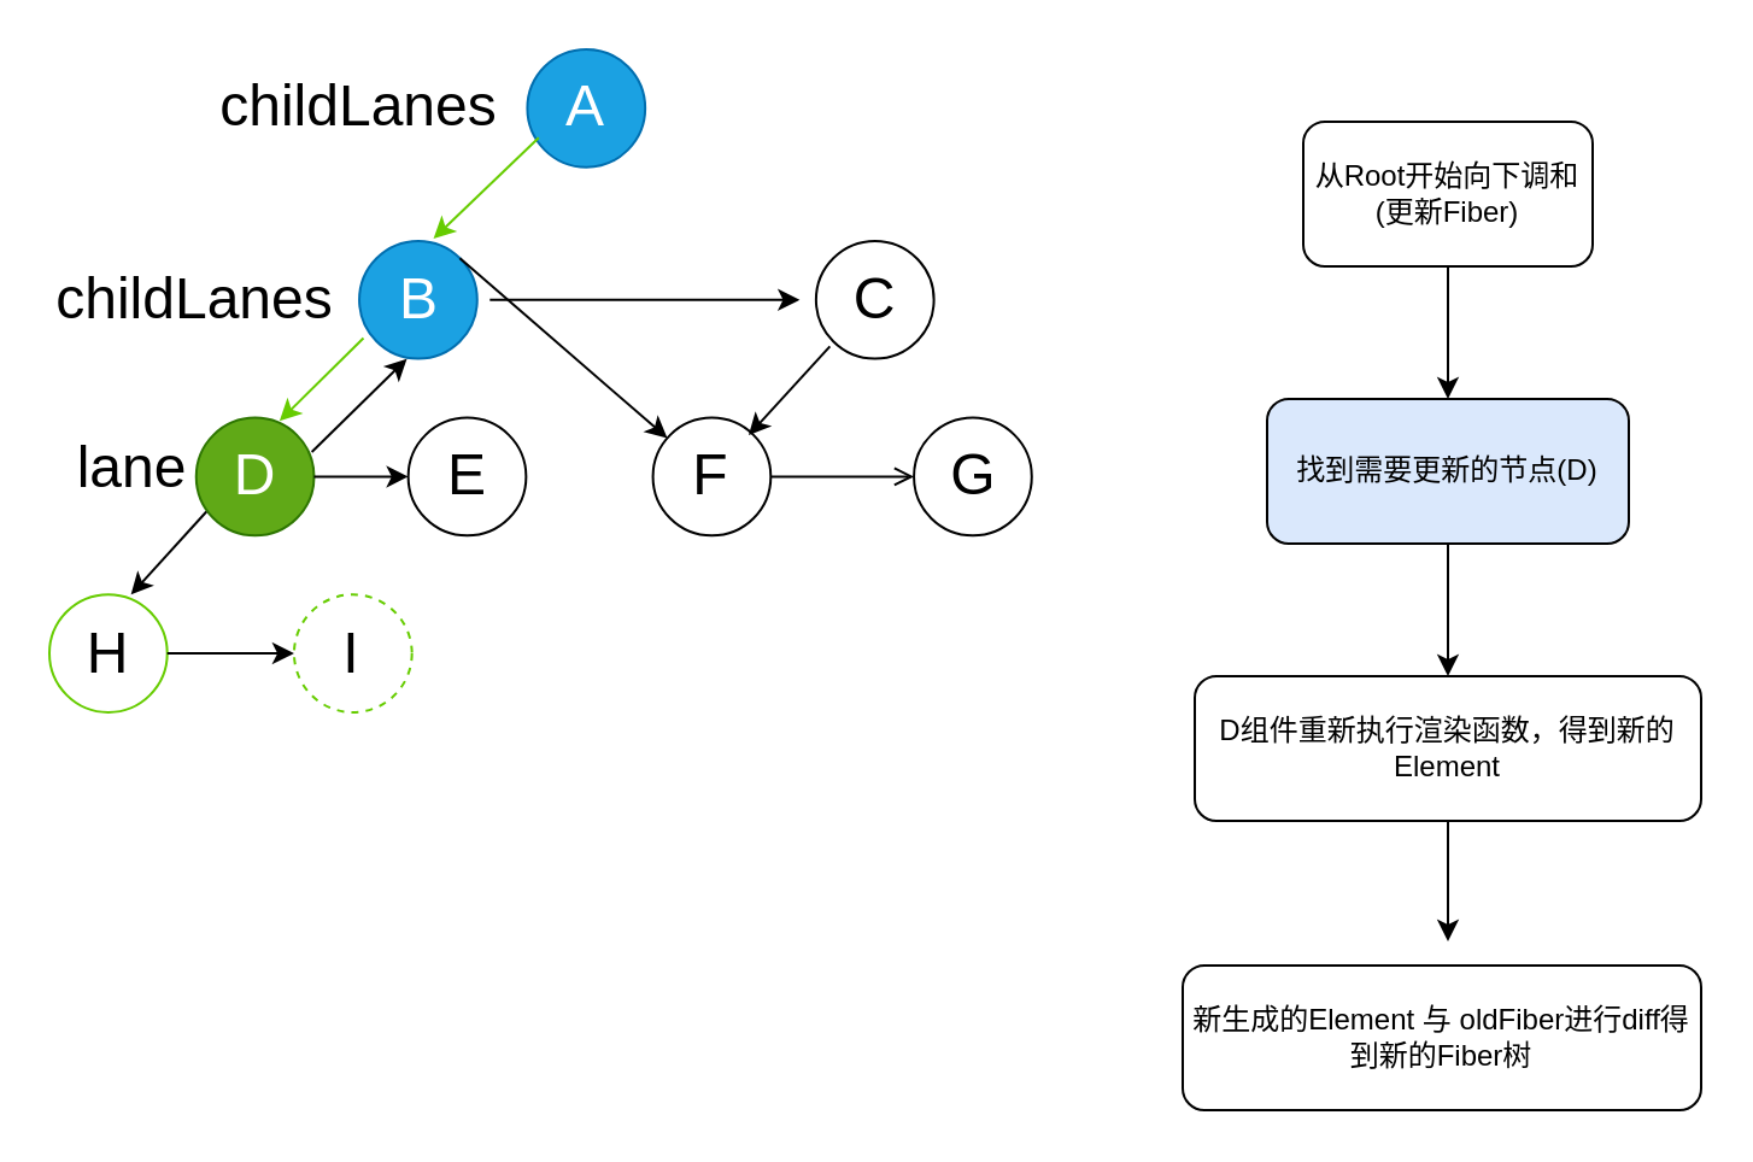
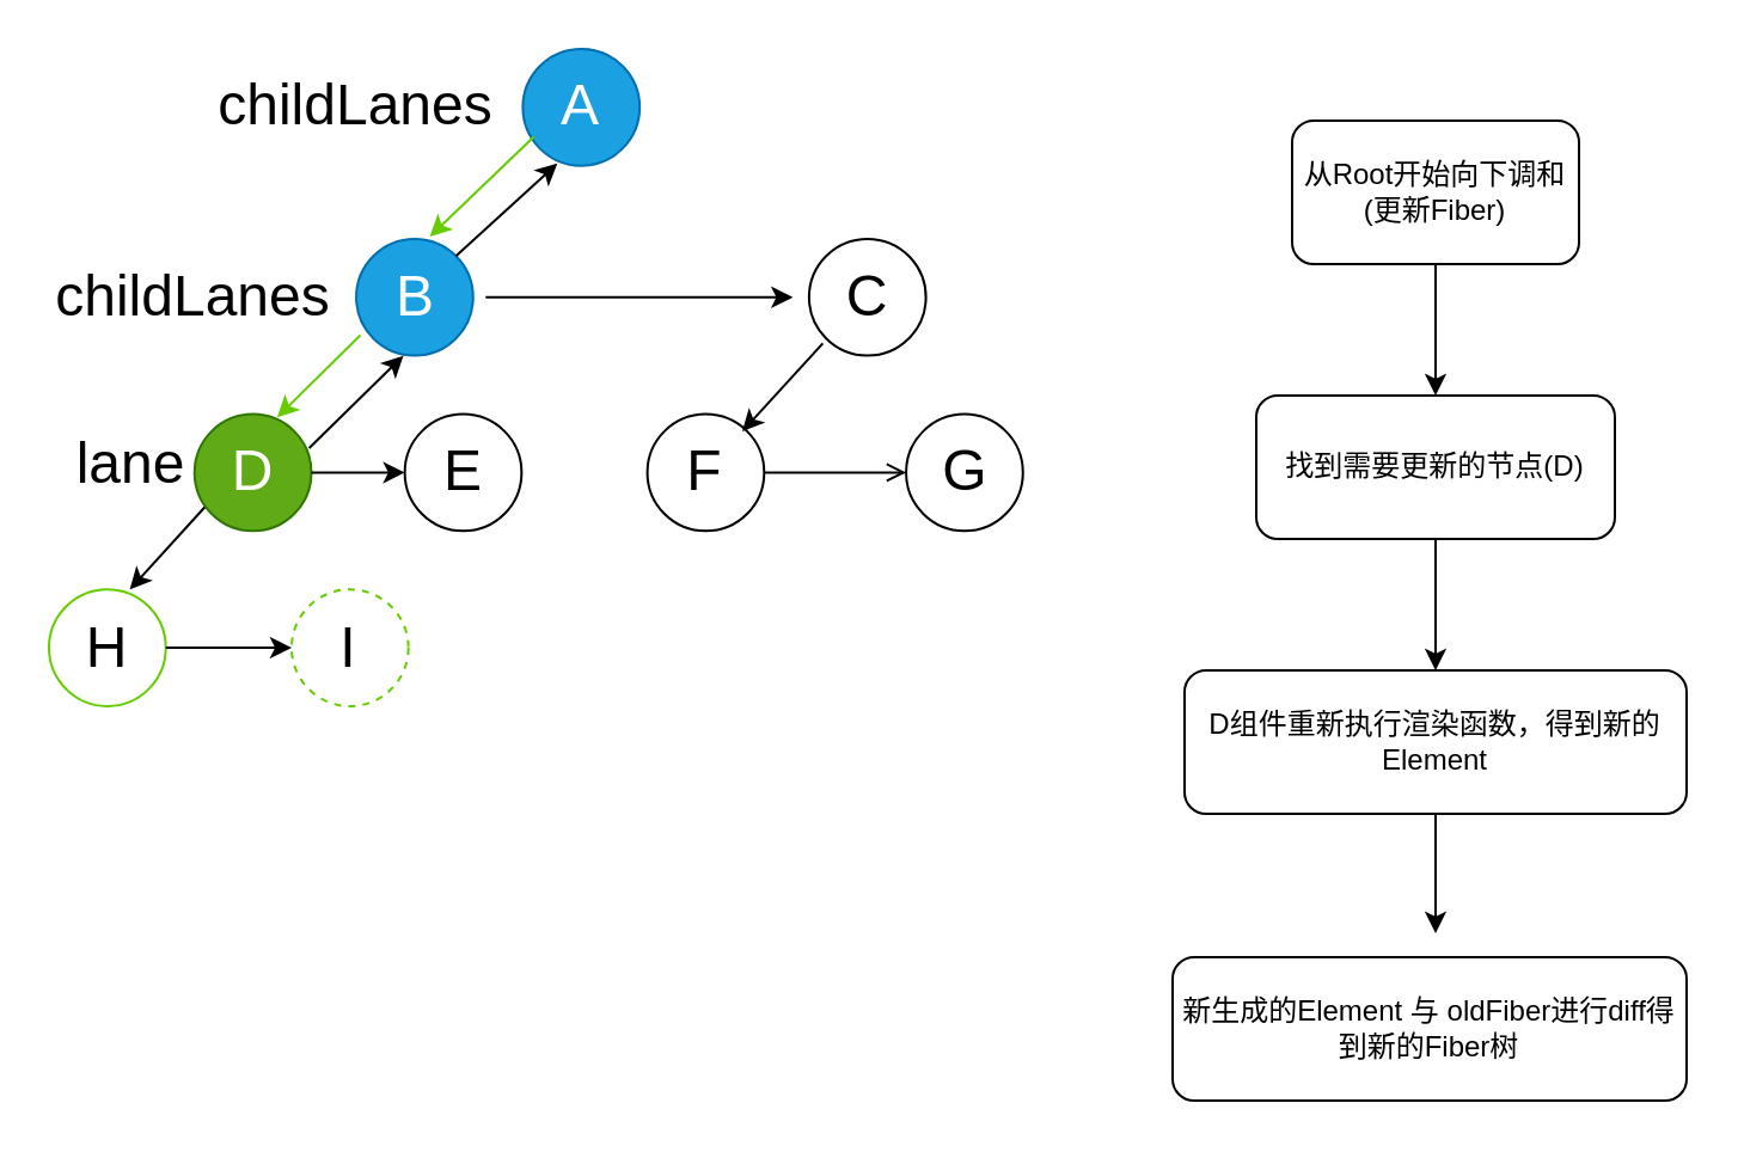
  <mxCell id="0" />
  <mxCell id="1" parent="0" />
  <mxCell id="2" value="" style="group" parent="1" vertex="1" connectable="0"><mxGeometry width="460" height="350" as="geometry" x="20" y="20" /></mxCell>
  <mxCell id="3" value="" style="edgeStyle=none;html=1;" parent="1" source="4" target="6" edge="1"><mxGeometry relative="1" as="geometry" /></mxCell>
  <mxCell id="4" value="从Root开始向下调和(更新Fiber)" style="rounded=1;whiteSpace=wrap;html=1;" parent="1" vertex="1"><mxGeometry x="540" y="50" width="120" height="60" as="geometry" /></mxCell>
  <mxCell id="5" value="" style="edgeStyle=none;html=1;" parent="1" source="6" target="8" edge="1"><mxGeometry relative="1" as="geometry" /></mxCell>
- <mxCell id="6" value="找到需要更新的节点(D)" style="rounded=1;whiteSpace=wrap;html=1;fillColor=#dae8fc;" parent="1" vertex="1"><mxGeometry x="525" y="165" width="150" height="60" as="geometry" /></mxCell>
+ <mxCell id="6" value="找到需要更新的节点(D)" style="rounded=1;whiteSpace=wrap;html=1;" parent="1" vertex="1"><mxGeometry x="525" y="165" width="150" height="60" as="geometry" /></mxCell>
  <mxCell id="7" value="" style="edgeStyle=none;html=1;" parent="1" source="8" edge="1"><mxGeometry relative="1" as="geometry"><mxPoint x="600" y="390" as="targetPoint" /></mxGeometry></mxCell>
  <mxCell id="8" value="D组件重新执行渲染函数，得到新的Element" style="rounded=1;whiteSpace=wrap;html=1;" parent="1" vertex="1"><mxGeometry x="495" y="280" width="210" height="60" as="geometry" /></mxCell>
  <mxCell id="9" value="新生成的Element 与 oldFiber进行diff得到新的Fiber树" style="rounded=1;whiteSpace=wrap;html=1;" parent="1" vertex="1"><mxGeometry x="490" y="400" width="215" height="60" as="geometry" /></mxCell>
  <mxCell id="10" value="A" style="ellipse;whiteSpace=wrap;html=1;aspect=fixed;fontSize=24;fillColor=#1ba1e2;fontColor=#ffffff;strokeColor=#006EAF;" parent="1" vertex="1"><mxGeometry x="218.206" width="48.861" height="48.861" as="geometry" y="20" /></mxCell>
  <mxCell id="11" value="B" style="ellipse;whiteSpace=wrap;html=1;aspect=fixed;fontSize=24;fillColor=#1ba1e2;fontColor=#ffffff;strokeColor=#006EAF;" parent="1" vertex="1"><mxGeometry x="148.529" y="99.444" width="48.861" height="48.861" as="geometry" /></mxCell>
  <mxCell id="12" value="C" style="ellipse;whiteSpace=wrap;html=1;aspect=fixed;fontSize=24;" parent="1" vertex="1"><mxGeometry x="337.941" y="99.444" width="48.861" height="48.861" as="geometry" /></mxCell>
  <mxCell id="13" value="D" style="ellipse;whiteSpace=wrap;html=1;aspect=fixed;fontSize=24;labelBackgroundColor=none;fillColor=#60a917;fontColor=#ffffff;strokeColor=#2D7600;" parent="1" vertex="1"><mxGeometry x="80.882" y="172.778" width="48.861" height="48.861" as="geometry" /></mxCell>
  <mxCell id="14" value="E" style="ellipse;whiteSpace=wrap;html=1;aspect=fixed;fontSize=24;" parent="1" vertex="1"><mxGeometry x="168.824" y="172.778" width="48.861" height="48.861" as="geometry" /></mxCell>
  <mxCell id="15" value="F" style="ellipse;whiteSpace=wrap;html=1;aspect=fixed;fontSize=24;" parent="1" vertex="1"><mxGeometry x="270.294" y="172.778" width="48.861" height="48.861" as="geometry" /></mxCell>
  <mxCell id="16" value="G" style="ellipse;whiteSpace=wrap;html=1;aspect=fixed;fontSize=24;" parent="1" vertex="1"><mxGeometry x="378.529" y="172.778" width="48.861" height="48.861" as="geometry" /></mxCell>
  <mxCell id="17" value="H" style="ellipse;whiteSpace=wrap;html=1;aspect=fixed;fontSize=24;strokeColor=#66CC00;" parent="1" vertex="1"><mxGeometry y="246.111" width="48.861" height="48.861" as="geometry" x="20" /></mxCell>
  <mxCell id="18" value="" style="edgeStyle=none;html=1;fontSize=24;" parent="1" source="13" target="14" edge="1"><mxGeometry relative="1" as="geometry" /></mxCell>
  <mxCell id="19" value="I" style="ellipse;whiteSpace=wrap;html=1;aspect=fixed;fontSize=24;strokeColor=#66CC00;dashed=1;" parent="1" vertex="1"><mxGeometry x="121.471" y="246.111" width="48.861" height="48.861" as="geometry" /></mxCell>
  <mxCell id="20" value="" style="endArrow=classic;html=1;fontSize=24;entryX=0.629;entryY=-0.019;entryDx=0;entryDy=0;entryPerimeter=0;strokeColor=#66CC00;" parent="1" target="11" edge="1"><mxGeometry width="50" height="50" relative="1" as="geometry"><mxPoint x="222.941" y="56.667" as="sourcePoint" /><mxPoint x="256.765" y="26.111" as="targetPoint" /></mxGeometry></mxCell>
  <mxCell id="21" value="" style="edgeStyle=none;html=1;fontSize=24;endArrow=open;" parent="1" source="15" target="16" edge="1"><mxGeometry relative="1" as="geometry" /></mxCell>
  <mxCell id="22" value="" style="endArrow=classic;html=1;fontSize=24;entryX=0.707;entryY=0.028;entryDx=0;entryDy=0;entryPerimeter=0;exitX=0.035;exitY=0.825;exitDx=0;exitDy=0;exitPerimeter=0;strokeColor=#66CC00;" parent="1" source="11" target="13" edge="1"><mxGeometry width="50" height="50" relative="1" as="geometry"><mxPoint x="148.529" y="142.222" as="sourcePoint" /><mxPoint x="114.706" y="177.96" as="targetPoint" /></mxGeometry></mxCell>
  <mxCell id="23" value="" style="endArrow=classic;html=1;fontSize=24;entryX=0.707;entryY=0.028;entryDx=0;entryDy=0;entryPerimeter=0;exitX=0.035;exitY=0.825;exitDx=0;exitDy=0;exitPerimeter=0;" parent="1" edge="1"><mxGeometry width="50" height="50" relative="1" as="geometry"><mxPoint x="85.104" y="211.742" as="sourcePoint" /><mxPoint x="53.824" y="246.111" as="targetPoint" /></mxGeometry></mxCell>
  <mxCell id="24" value="" style="endArrow=classic;html=1;fontSize=24;" parent="1" edge="1"><mxGeometry width="50" height="50" relative="1" as="geometry"><mxPoint x="202.647" y="123.889" as="sourcePoint" /><mxPoint x="331.176" y="123.889" as="targetPoint" /></mxGeometry></mxCell>
  <mxCell id="25" value="" style="edgeStyle=none;html=1;fontSize=24;" parent="1" source="17" target="19" edge="1"><mxGeometry relative="1" as="geometry" /></mxCell>
- <mxCell id="26" value="" style="endArrow=classic;html=1;fontSize=24;exitX=1;exitY=0;exitDx=0;exitDy=0;" parent="1" source="11" target="15" edge="1"><mxGeometry width="50" height="50" relative="1" as="geometry"><mxPoint x="216.176" y="99.444" as="sourcePoint" /><mxPoint x="250" y="68.889" as="targetPoint" /></mxGeometry></mxCell>
+ <mxCell id="26" value="" style="endArrow=classic;html=1;fontSize=24;exitX=1;exitY=0;exitDx=0;exitDy=0;entryX=0.295;entryY=0.981;entryDx=0;entryDy=0;entryPerimeter=0;" parent="1" source="11" target="10" edge="1"><mxGeometry width="50" height="50" relative="1" as="geometry"><mxPoint x="216.176" y="99.444" as="sourcePoint" /><mxPoint x="250" y="68.889" as="targetPoint" /></mxGeometry></mxCell>
  <mxCell id="27" value="" style="endArrow=classic;html=1;fontSize=24;exitX=1;exitY=0;exitDx=0;exitDy=0;entryX=0.295;entryY=0.981;entryDx=0;entryDy=0;entryPerimeter=0;" parent="1" edge="1"><mxGeometry width="50" height="50" relative="1" as="geometry"><mxPoint x="128.806" y="186.977" as="sourcePoint" /><mxPoint x="168.255" y="148.333" as="targetPoint" /></mxGeometry></mxCell>
  <mxCell id="28" value="lane" style="text;html=1;strokeColor=none;fillColor=none;align=center;verticalAlign=middle;whiteSpace=wrap;rounded=0;labelBackgroundColor=none;fontSize=24;" parent="1" vertex="1"><mxGeometry x="33.529" y="185" width="40.588" height="18.333" as="geometry" /></mxCell>
  <mxCell id="29" value="childLanes" style="text;html=1;strokeColor=none;fillColor=none;align=center;verticalAlign=middle;whiteSpace=wrap;rounded=0;labelBackgroundColor=none;fontSize=24;" parent="1" vertex="1"><mxGeometry x="128.234" y="35.262" width="40.588" height="18.333" as="geometry" /></mxCell>
  <mxCell id="30" value="childLanes" style="text;html=1;strokeColor=none;fillColor=none;align=center;verticalAlign=middle;whiteSpace=wrap;rounded=0;labelBackgroundColor=none;fontSize=24;" parent="1" vertex="1"><mxGeometry x="60.002" y="114.712" width="40.588" height="18.333" as="geometry" /></mxCell>
  <mxCell id="31" value="" style="endArrow=classic;html=1;fontSize=24;" parent="1" edge="1"><mxGeometry width="50" height="50" relative="1" as="geometry"><mxPoint x="343.681" y="143.147" as="sourcePoint" /><mxPoint x="310" y="180" as="targetPoint" /></mxGeometry></mxCell>
